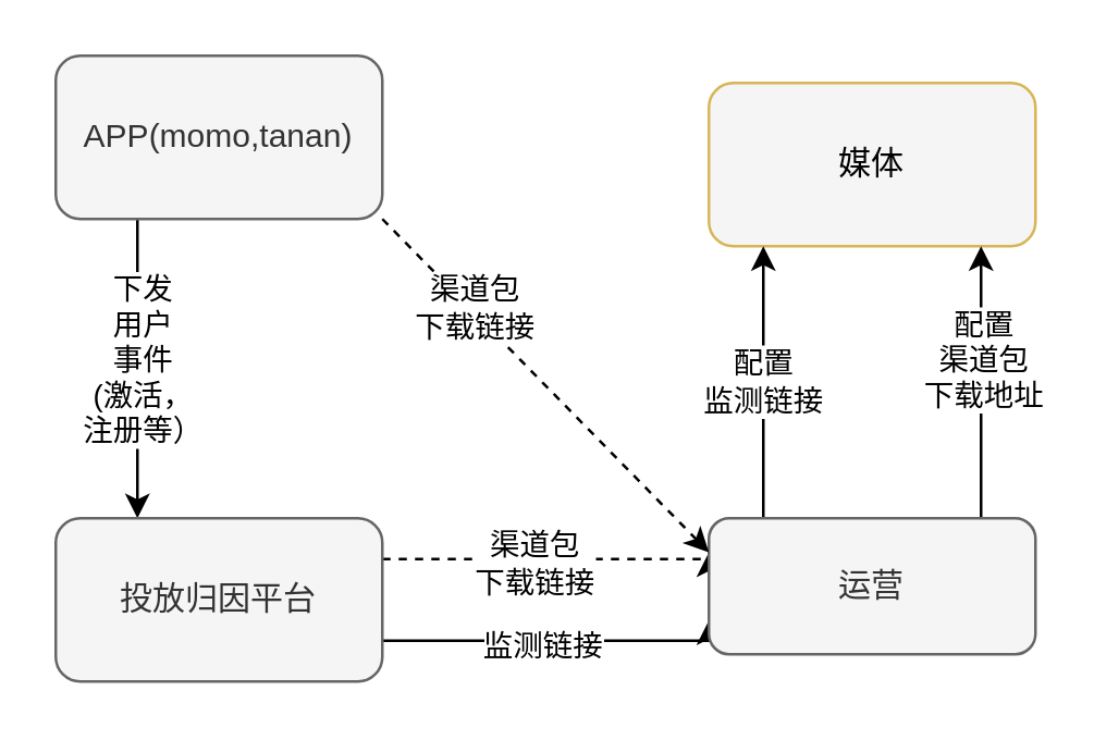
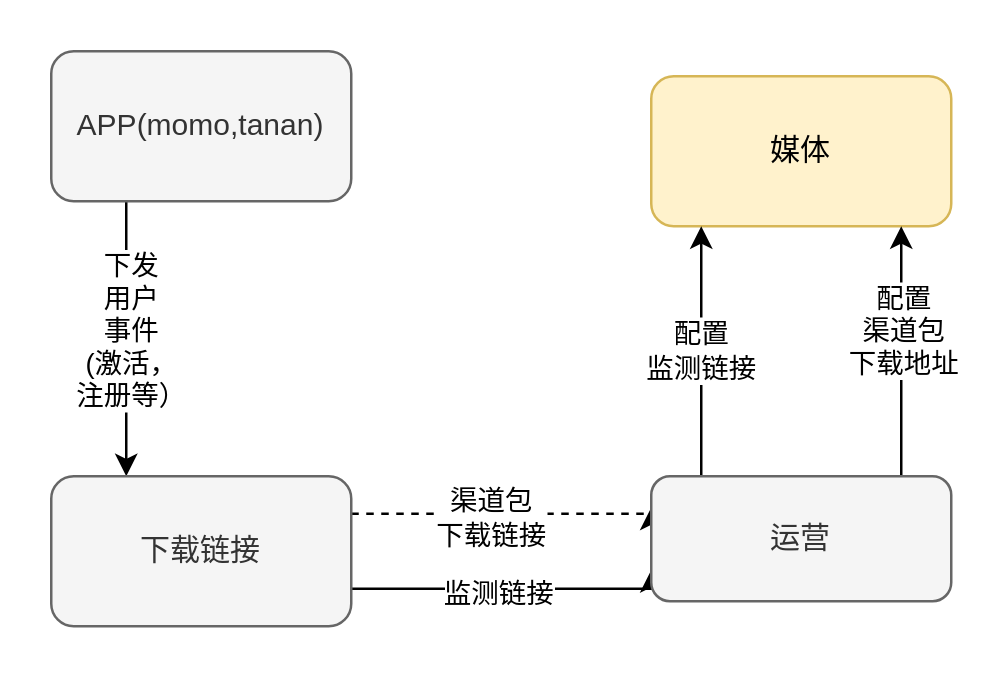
  <mxCell id="0" />
  <mxCell id="1" parent="0" />
  <mxCell id="2" style="edgeStyle=orthogonalEdgeStyle;rounded=0;orthogonalLoop=1;jettySize=auto;html=1;" edge="1" parent="1" source="4" target="10"><mxGeometry relative="1" as="geometry"><Array as="points"><mxPoint x="50" y="130" /><mxPoint x="50" y="130" /></Array></mxGeometry></mxCell>
  <mxCell id="3" value="下发&lt;br&gt;用户&lt;br&gt;事件&lt;br&gt;(激活，&lt;br&gt;注册等）" style="edgeLabel;html=1;align=center;verticalAlign=middle;resizable=0;points=[];" vertex="1" connectable="0" parent="2"><mxGeometry x="-0.08" y="1" relative="1" as="geometry"><mxPoint as="offset" /></mxGeometry></mxCell>
  <mxCell id="4" value="APP(momo,tanan)" style="rounded=1;whiteSpace=wrap;html=1;fillColor=#f5f5f5;fontColor=#333333;strokeColor=#666666;" vertex="1" parent="1"><mxGeometry x="20" y="20" width="120" height="60" as="geometry" /></mxCell>
- <mxCell id="5" value="媒体" style="rounded=1;whiteSpace=wrap;html=1;fillColor=#f5f5f5;strokeColor=#d6b656;" vertex="1" parent="1"><mxGeometry x="260" y="30" width="120" height="60" as="geometry" /></mxCell>
+ <mxCell id="5" value="媒体" style="rounded=1;whiteSpace=wrap;html=1;fillColor=#fff2cc;strokeColor=#d6b656;" vertex="1" parent="1"><mxGeometry x="260" y="30" width="120" height="60" as="geometry" /></mxCell>
  <mxCell id="6" style="edgeStyle=orthogonalEdgeStyle;rounded=0;orthogonalLoop=1;jettySize=auto;html=1;entryX=0;entryY=0.75;entryDx=0;entryDy=0;" edge="1" parent="1" source="10" target="15"><mxGeometry relative="1" as="geometry"><Array as="points"><mxPoint x="170" y="235" /><mxPoint x="170" y="235" /></Array></mxGeometry></mxCell>
  <mxCell id="7" value="监测链接" style="edgeLabel;html=1;align=center;verticalAlign=middle;resizable=0;points=[];" vertex="1" connectable="0" parent="6"><mxGeometry x="-0.083" relative="1" as="geometry"><mxPoint y="1" as="offset" /></mxGeometry></mxCell>
  <mxCell id="8" style="edgeStyle=orthogonalEdgeStyle;rounded=0;orthogonalLoop=1;jettySize=auto;html=1;entryX=0;entryY=0.25;entryDx=0;entryDy=0;dashed=1;" edge="1" parent="1" source="10" target="15"><mxGeometry relative="1" as="geometry"><Array as="points"><mxPoint x="170" y="205" /><mxPoint x="170" y="205" /></Array></mxGeometry></mxCell>
  <mxCell id="9" value="渠道包&lt;br&gt;下载链接" style="edgeLabel;html=1;align=center;verticalAlign=middle;resizable=0;points=[];" vertex="1" connectable="0" parent="8"><mxGeometry x="-0.25" relative="1" as="geometry"><mxPoint x="9" y="1" as="offset" /></mxGeometry></mxCell>
- <mxCell id="10" value="投放归因平台" style="rounded=1;whiteSpace=wrap;html=1;fillColor=#f5f5f5;fontColor=#333333;strokeColor=#666666;" vertex="1" parent="1"><mxGeometry x="20" y="190" width="120" height="60" as="geometry" /></mxCell>
+ <mxCell id="10" value="下载链接" style="rounded=1;whiteSpace=wrap;html=1;fillColor=#f5f5f5;fontColor=#333333;strokeColor=#666666;" vertex="1" parent="1"><mxGeometry x="20" y="190" width="120" height="60" as="geometry" /></mxCell>
  <mxCell id="11" style="edgeStyle=orthogonalEdgeStyle;rounded=0;orthogonalLoop=1;jettySize=auto;html=1;" edge="1" parent="1" source="15"><mxGeometry relative="1" as="geometry"><mxPoint x="280" y="90" as="targetPoint" /><Array as="points"><mxPoint x="280" y="90" /></Array></mxGeometry></mxCell>
  <mxCell id="12" value="配置&lt;br&gt;监测链接" style="edgeLabel;html=1;align=center;verticalAlign=middle;resizable=0;points=[];" vertex="1" connectable="0" parent="11"><mxGeometry x="0.03" y="1" relative="1" as="geometry"><mxPoint y="1" as="offset" /></mxGeometry></mxCell>
  <mxCell id="13" style="edgeStyle=orthogonalEdgeStyle;rounded=0;orthogonalLoop=1;jettySize=auto;html=1;" edge="1" parent="1" source="15"><mxGeometry relative="1" as="geometry"><mxPoint x="360" y="90" as="targetPoint" /><Array as="points"><mxPoint x="360" y="90" /></Array></mxGeometry></mxCell>
  <mxCell id="14" value="配置&lt;br&gt;渠道包&lt;br&gt;下载地址" style="edgeLabel;html=1;align=center;verticalAlign=middle;resizable=0;points=[];" vertex="1" connectable="0" parent="13"><mxGeometry x="0.18" relative="1" as="geometry"><mxPoint as="offset" /></mxGeometry></mxCell>
  <mxCell id="15" value="运营" style="rounded=1;whiteSpace=wrap;html=1;fillColor=#f5f5f5;fontColor=#333333;strokeColor=#666666;" vertex="1" parent="1"><mxGeometry x="260" y="190" width="120" height="50" as="geometry" /></mxCell>
- <mxCell id="16" value="" style="endArrow=classic;html=1;rounded=0;dashed=1;exitX=1;exitY=1;exitDx=0;exitDy=0;entryX=0;entryY=0.25;entryDx=0;entryDy=0;" edge="1" parent="1" source="4" target="15"><mxGeometry width="50" height="50" relative="1" as="geometry"><mxPoint x="150" y="100" as="sourcePoint" /><mxPoint x="200" y="50" as="targetPoint" /></mxGeometry></mxCell>
- <mxCell id="17" value="渠道包&lt;br&gt;下载链接" style="edgeLabel;html=1;align=center;verticalAlign=middle;resizable=0;points=[];" vertex="1" connectable="0" parent="16"><mxGeometry x="-0.447" y="1" relative="1" as="geometry"><mxPoint as="offset" /></mxGeometry></mxCell>
